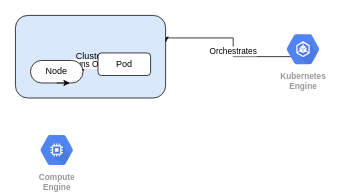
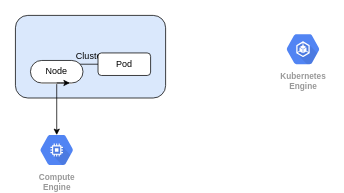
  <mxCell id="0" />
  <mxCell id="1" parent="0" />
- <mxCell id="2" value="Orchestrates" style="edgeStyle=orthogonalEdgeStyle;rounded=0;orthogonalLoop=1;jettySize=auto;html=1;exitX=0.75;exitY=0.67;exitDx=0;exitDy=0;exitPerimeter=0;entryX=1;entryY=0.333;entryDx=0;entryDy=0;entryPerimeter=0;" edge="1" parent="1" source="3" target="4"><mxGeometry relative="1" as="geometry"><mxPoint x="370" y="30" as="targetPoint" /><Array as="points"><mxPoint x="310" y="75" /><mxPoint x="310" y="50" /></Array></mxGeometry></mxCell>
  <mxCell id="3" value="Kubernetes&#10;Engine" style="html=1;fillColor=#5184F3;strokeColor=none;verticalAlign=top;labelPosition=center;verticalLabelPosition=bottom;align=center;spacingTop=-6;fontSize=11;fontStyle=1;fontColor=#999999;shape=mxgraph.gcp2.hexIcon;prIcon=container_engine" parent="1" vertex="1"><mxGeometry x="370" y="35.75" width="66" height="58.5" as="geometry" /></mxCell>
  <mxCell id="4" value="Cluster" style="rounded=1;whiteSpace=wrap;html=1;fillColor=#dae8fc;" vertex="1" parent="1"><mxGeometry x="20" y="20" width="200" height="110" as="geometry" /></mxCell>
- <mxCell id="5" value="Runs On" style="edgeStyle=orthogonalEdgeStyle;rounded=0;orthogonalLoop=1;jettySize=auto;html=1;" edge="1" parent="1" source="6" target="8"><mxGeometry relative="1" as="geometry" /></mxCell>
+ <mxCell id="5" value="Runs On" style="edgeStyle=orthogonalEdgeStyle;rounded=0;orthogonalLoop=1;jettySize=auto;html=1;entryX=0.5;entryY=0.16;entryDx=0;entryDy=0;entryPerimeter=0;" edge="1" parent="1" source="6" target="7"><mxGeometry relative="1" as="geometry" /></mxCell>
  <mxCell id="6" value="Pod" style="rounded=1;whiteSpace=wrap;html=1;" vertex="1" parent="1"><mxGeometry x="130" y="70" width="70" height="30" as="geometry" /></mxCell>
  <mxCell id="7" value="Compute&#10;Engine" style="html=1;fillColor=#5184F3;strokeColor=none;verticalAlign=top;labelPosition=center;verticalLabelPosition=bottom;align=center;spacingTop=-6;fontSize=11;fontStyle=1;fontColor=#999999;shape=mxgraph.gcp2.hexIcon;prIcon=compute_engine" vertex="1" parent="1"><mxGeometry x="42" y="170" width="66" height="58.5" as="geometry" /></mxCell>
  <mxCell id="8" value="Node" style="rounded=1;whiteSpace=wrap;html=1;arcSize=50;" vertex="1" parent="1"><mxGeometry x="40" y="80" width="70" height="30" as="geometry" /></mxCell>
  <mxCell id="9" style="edgeStyle=orthogonalEdgeStyle;rounded=0;orthogonalLoop=1;jettySize=auto;html=1;exitX=0.5;exitY=1;exitDx=0;exitDy=0;entryX=0.75;entryY=1;entryDx=0;entryDy=0;" edge="1" parent="1" source="8" target="8"><mxGeometry relative="1" as="geometry"><Array as="points"><mxPoint x="80" y="110" /><mxPoint x="80" y="110" /></Array></mxGeometry></mxCell>
